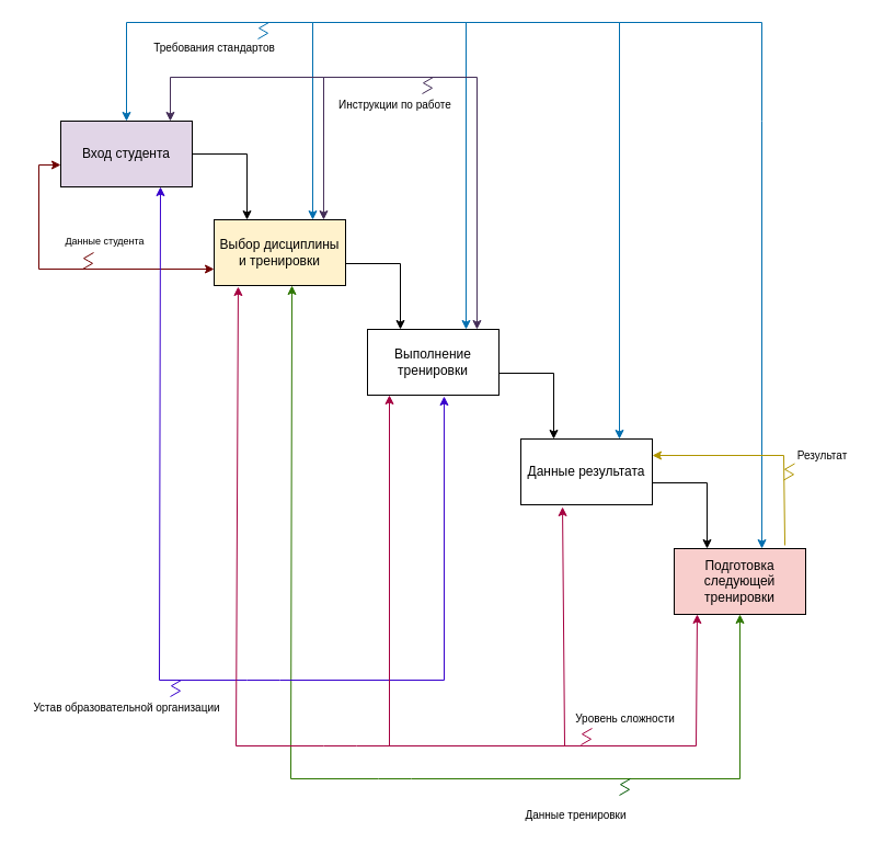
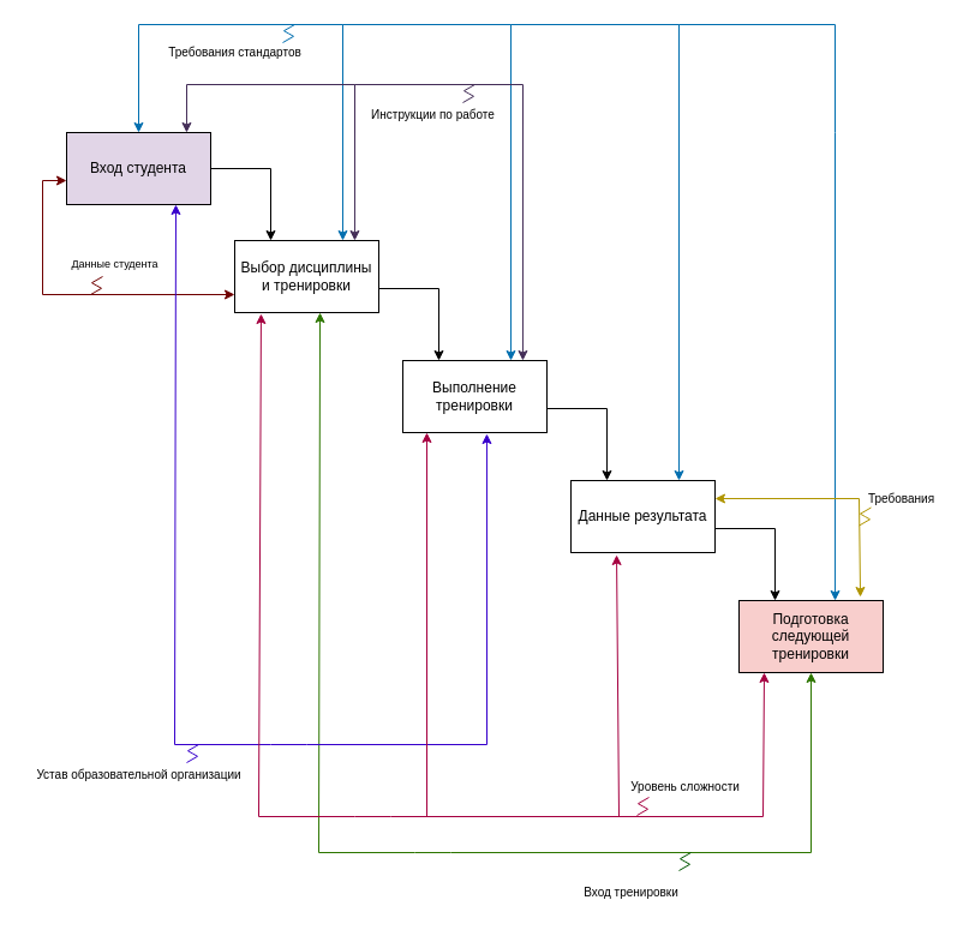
  <mxCell id="0" />
  <mxCell id="1" parent="0" />
  <mxCell id="2" value="Вход студента" style="rounded=0;whiteSpace=wrap;html=1;fillColor=#e1d5e7;" vertex="1" parent="1"><mxGeometry x="55" y="110" width="120" height="60" as="geometry" /></mxCell>
- <mxCell id="3" value="Выбор дисциплины и тренировки" style="rounded=0;whiteSpace=wrap;html=1;fillColor=#fff2cc;" vertex="1" parent="1"><mxGeometry x="195" y="200" width="120" height="60" as="geometry" /></mxCell>
+ <mxCell id="3" value="Выбор дисциплины и тренировки" style="rounded=0;whiteSpace=wrap;html=1;" vertex="1" parent="1"><mxGeometry x="195" y="200" width="120" height="60" as="geometry" /></mxCell>
  <mxCell id="4" value="Выполнение тренировки" style="rounded=0;whiteSpace=wrap;html=1;" vertex="1" parent="1"><mxGeometry x="335" y="300" width="120" height="60" as="geometry" /></mxCell>
  <mxCell id="5" value="Данные результата" style="rounded=0;whiteSpace=wrap;html=1;" vertex="1" parent="1"><mxGeometry x="475" y="400" width="120" height="60" as="geometry" /></mxCell>
  <mxCell id="6" value="Подготовка следующей тренировки" style="rounded=0;whiteSpace=wrap;html=1;fillColor=#f8cecc;" vertex="1" parent="1"><mxGeometry x="615" y="500" width="120" height="60" as="geometry" /></mxCell>
  <mxCell id="7" value="" style="endArrow=classic;startArrow=classic;html=1;rounded=0;entryX=0;entryY=0.5;entryDx=0;entryDy=0;exitX=0;exitY=0.75;exitDx=0;exitDy=0;fillColor=#a20025;strokeColor=#6F0000;" edge="1" parent="1" source="3"><mxGeometry width="50" height="50" relative="1" as="geometry"><mxPoint x="345" y="300" as="sourcePoint" /><mxPoint x="55" y="150" as="targetPoint" /><Array as="points"><mxPoint x="35" y="245" /><mxPoint x="35" y="150" /></Array></mxGeometry></mxCell>
  <mxCell id="8" value="" style="edgeStyle=isometricEdgeStyle;endArrow=none;html=1;rounded=0;fillColor=#a20025;strokeColor=#6F0000;" edge="1" parent="1"><mxGeometry width="50" height="100" relative="1" as="geometry"><mxPoint x="85" y="230" as="sourcePoint" /><mxPoint x="75" y="245" as="targetPoint" /></mxGeometry></mxCell>
  <mxCell id="9" value="Данные студента" style="text;html=1;align=center;verticalAlign=middle;resizable=0;points=[];autosize=1;strokeColor=none;fillColor=none;fontSize=9;" vertex="1" parent="1"><mxGeometry x="45" y="210" width="100" height="20" as="geometry" /></mxCell>
  <mxCell id="10" value="" style="endArrow=classic;startArrow=classic;html=1;rounded=0;entryX=0.5;entryY=0;entryDx=0;entryDy=0;exitX=0.75;exitY=0;exitDx=0;exitDy=0;fillColor=#1ba1e2;strokeColor=#006EAF;" edge="1" parent="1" source="3" target="2"><mxGeometry width="50" height="50" relative="1" as="geometry"><mxPoint x="555" y="20" as="sourcePoint" /><mxPoint x="265" y="60" as="targetPoint" /><Array as="points"><mxPoint x="285" y="20" /><mxPoint x="115" y="20" /></Array></mxGeometry></mxCell>
  <mxCell id="11" value="Требования стандартов" style="text;html=1;align=center;verticalAlign=middle;resizable=0;points=[];autosize=1;strokeColor=none;fillColor=none;fontSize=10;" vertex="1" parent="1"><mxGeometry x="125" y="28" width="140" height="30" as="geometry" /></mxCell>
  <mxCell id="12" value="" style="edgeStyle=isometricEdgeStyle;endArrow=none;html=1;rounded=0;fillColor=#1ba1e2;strokeColor=#006EAF;" edge="1" parent="1"><mxGeometry width="50" height="100" relative="1" as="geometry"><mxPoint x="245" y="20" as="sourcePoint" /><mxPoint x="235" y="35" as="targetPoint" /></mxGeometry></mxCell>
  <mxCell id="13" value="" style="endArrow=none;startArrow=classic;html=1;rounded=0;entryX=0.5;entryY=0;entryDx=0;entryDy=0;exitX=0.75;exitY=0;exitDx=0;exitDy=0;fillColor=#1ba1e2;strokeColor=#006EAF;startFill=1;endFill=0;" edge="1" parent="1" source="4"><mxGeometry width="50" height="50" relative="1" as="geometry"><mxPoint x="455" y="200" as="sourcePoint" /><mxPoint x="285" y="110" as="targetPoint" /><Array as="points"><mxPoint x="425" y="20" /><mxPoint x="285" y="20" /></Array></mxGeometry></mxCell>
  <mxCell id="14" value="" style="endArrow=none;startArrow=classic;html=1;rounded=0;entryX=0.5;entryY=0;entryDx=0;entryDy=0;fillColor=#1ba1e2;strokeColor=#006EAF;endFill=0;exitX=0.75;exitY=0;exitDx=0;exitDy=0;" edge="1" parent="1" source="5"><mxGeometry width="50" height="50" relative="1" as="geometry"><mxPoint x="595" y="110" as="sourcePoint" /><mxPoint x="425" y="110" as="targetPoint" /><Array as="points"><mxPoint x="565" y="60" /><mxPoint x="565" y="20" /><mxPoint x="425" y="20" /></Array></mxGeometry></mxCell>
  <mxCell id="15" value="" style="endArrow=none;startArrow=classic;html=1;rounded=0;entryX=0.5;entryY=0;entryDx=0;entryDy=0;exitX=0.667;exitY=0;exitDx=0;exitDy=0;fillColor=#1ba1e2;strokeColor=#006EAF;endFill=0;exitPerimeter=0;" edge="1" parent="1" source="6"><mxGeometry width="50" height="50" relative="1" as="geometry"><mxPoint x="735" y="200" as="sourcePoint" /><mxPoint x="565" y="110" as="targetPoint" /><Array as="points"><mxPoint x="695" y="110" /><mxPoint x="695" y="20" /><mxPoint x="565" y="20" /></Array></mxGeometry></mxCell>
  <mxCell id="16" value="" style="endArrow=classic;startArrow=classic;html=1;rounded=0;exitX=0.5;exitY=1;exitDx=0;exitDy=0;fillColor=#60a917;strokeColor=#2D7600;entryX=0.592;entryY=1;entryDx=0;entryDy=0;entryPerimeter=0;" edge="1" parent="1" source="6" target="3"><mxGeometry width="50" height="50" relative="1" as="geometry"><mxPoint x="405" y="550" as="sourcePoint" /><mxPoint x="265" y="450" as="targetPoint" /><Array as="points"><mxPoint x="675" y="710" /><mxPoint x="375" y="710" /><mxPoint x="345" y="710" /><mxPoint x="265" y="710" /></Array></mxGeometry></mxCell>
  <mxCell id="17" value="" style="edgeStyle=isometricEdgeStyle;endArrow=none;html=1;rounded=0;fillColor=#008a00;strokeColor=#005700;" edge="1" parent="1"><mxGeometry width="50" height="100" relative="1" as="geometry"><mxPoint x="575" y="710" as="sourcePoint" /><mxPoint x="565" y="725" as="targetPoint" /></mxGeometry></mxCell>
- <mxCell id="18" value="Данные тренировки" style="text;html=1;align=center;verticalAlign=middle;resizable=0;points=[];autosize=1;strokeColor=none;fillColor=none;fontSize=10;" vertex="1" parent="1"><mxGeometry x="465" y="728" width="120" height="30" as="geometry" /></mxCell>
+ <mxCell id="18" value="Вход тренировки" style="text;html=1;align=center;verticalAlign=middle;resizable=0;points=[];autosize=1;strokeColor=none;fillColor=none;fontSize=10;" vertex="1" parent="1"><mxGeometry x="465" y="728" width="120" height="30" as="geometry" /></mxCell>
  <mxCell id="19" value="" style="endArrow=classic;startArrow=classic;html=1;rounded=0;fillColor=#6a00ff;strokeColor=#3700CC;entryX=0.592;entryY=1;entryDx=0;entryDy=0;entryPerimeter=0;exitX=0.583;exitY=1.017;exitDx=0;exitDy=0;exitPerimeter=0;" edge="1" parent="1" source="4"><mxGeometry width="50" height="50" relative="1" as="geometry"><mxPoint x="555" y="460" as="sourcePoint" /><mxPoint x="146" y="170" as="targetPoint" /><Array as="points"><mxPoint x="405" y="620" /><mxPoint x="255" y="620" /><mxPoint x="225" y="620" /><mxPoint x="145" y="620" /></Array></mxGeometry></mxCell>
- <mxCell id="20" value="" style="endArrow=none;html=1;rounded=0;exitX=1;exitY=0.25;exitDx=0;exitDy=0;entryX=0.842;entryY=-0.05;entryDx=0;entryDy=0;entryPerimeter=0;startArrow=classic;startFill=1;fillColor=#e3c800;strokeColor=#B09500;" edge="1" parent="1" source="5" target="6"><mxGeometry width="50" height="50" relative="1" as="geometry"><mxPoint x="755" y="570" as="sourcePoint" /><mxPoint x="805" y="515" as="targetPoint" /><Array as="points"><mxPoint x="715" y="415" /></Array></mxGeometry></mxCell>
+ <mxCell id="20" value="" style="endArrow=classic;html=1;rounded=0;exitX=1;exitY=0.25;exitDx=0;exitDy=0;entryX=0.842;entryY=-0.05;entryDx=0;entryDy=0;entryPerimeter=0;startArrow=classic;startFill=1;fillColor=#e3c800;strokeColor=#B09500;" edge="1" parent="1" source="5" target="6"><mxGeometry width="50" height="50" relative="1" as="geometry"><mxPoint x="755" y="570" as="sourcePoint" /><mxPoint x="805" y="515" as="targetPoint" /><Array as="points"><mxPoint x="715" y="415" /></Array></mxGeometry></mxCell>
  <mxCell id="21" value="" style="edgeStyle=isometricEdgeStyle;endArrow=none;html=1;rounded=0;fillColor=#e3c800;strokeColor=#B09500;" edge="1" parent="1"><mxGeometry width="50" height="100" relative="1" as="geometry"><mxPoint x="725" y="422.5" as="sourcePoint" /><mxPoint x="715" y="437.5" as="targetPoint" /></mxGeometry></mxCell>
- <mxCell id="22" value="Результат" style="text;html=1;align=center;verticalAlign=middle;resizable=0;points=[];autosize=1;strokeColor=none;fillColor=none;fontSize=10;" vertex="1" parent="1"><mxGeometry x="715" y="400" width="70" height="30" as="geometry" /></mxCell>
+ <mxCell id="22" value="Требования" style="text;html=1;align=center;verticalAlign=middle;resizable=0;points=[];autosize=1;strokeColor=none;fillColor=none;fontSize=10;" vertex="1" parent="1"><mxGeometry x="715" y="400" width="70" height="30" as="geometry" /></mxCell>
  <mxCell id="23" value="Инструкции по работе" style="text;html=1;align=center;verticalAlign=middle;resizable=0;points=[];autosize=1;strokeColor=none;fillColor=none;rotation=0;fontSize=10;" vertex="1" parent="1"><mxGeometry x="295" y="80" width="130" height="30" as="geometry" /></mxCell>
  <mxCell id="24" value="" style="endArrow=classic;startArrow=classic;html=1;rounded=0;entryX=0.833;entryY=0;entryDx=0;entryDy=0;exitX=0.833;exitY=0;exitDx=0;exitDy=0;fillColor=#76608a;strokeColor=#432D57;entryPerimeter=0;exitPerimeter=0;" edge="1" parent="1" source="3" target="2"><mxGeometry width="50" height="50" relative="1" as="geometry"><mxPoint x="415" y="250" as="sourcePoint" /><mxPoint x="245" y="160" as="targetPoint" /><Array as="points"><mxPoint x="295" y="70" /><mxPoint x="155" y="70" /></Array></mxGeometry></mxCell>
  <mxCell id="25" value="" style="endArrow=none;startArrow=classic;html=1;rounded=0;entryX=0.833;entryY=0;entryDx=0;entryDy=0;exitX=0.833;exitY=0;exitDx=0;exitDy=0;fillColor=#76608a;strokeColor=#432D57;entryPerimeter=0;exitPerimeter=0;startFill=1;endFill=0;" edge="1" parent="1" source="4"><mxGeometry width="50" height="50" relative="1" as="geometry"><mxPoint x="435" y="200" as="sourcePoint" /><mxPoint x="295" y="110" as="targetPoint" /><Array as="points"><mxPoint x="435" y="70" /><mxPoint x="295" y="70" /></Array></mxGeometry></mxCell>
  <mxCell id="26" value="" style="edgeStyle=isometricEdgeStyle;endArrow=none;html=1;rounded=0;fillColor=#76608a;strokeColor=#432D57;" edge="1" parent="1"><mxGeometry width="50" height="100" relative="1" as="geometry"><mxPoint x="395" y="70" as="sourcePoint" /><mxPoint x="385" y="85" as="targetPoint" /></mxGeometry></mxCell>
  <mxCell id="27" value="Устав образовательной организации" style="text;html=1;align=center;verticalAlign=middle;resizable=0;points=[];autosize=1;strokeColor=none;fillColor=none;rotation=0;fontSize=10;" vertex="1" parent="1"><mxGeometry x="20" y="630" width="190" height="30" as="geometry" /></mxCell>
  <mxCell id="28" value="" style="edgeStyle=isometricEdgeStyle;endArrow=none;html=1;rounded=0;fillColor=#6a00ff;strokeColor=#3700CC;" edge="1" parent="1"><mxGeometry width="50" height="100" relative="1" as="geometry"><mxPoint x="165" y="620" as="sourcePoint" /><mxPoint x="155" y="635" as="targetPoint" /></mxGeometry></mxCell>
  <mxCell id="29" value="" style="endArrow=classic;html=1;rounded=0;entryX=0.25;entryY=0;entryDx=0;entryDy=0;" edge="1" parent="1" target="3"><mxGeometry width="50" height="50" relative="1" as="geometry"><mxPoint x="175" y="140" as="sourcePoint" /><mxPoint x="235" y="140" as="targetPoint" /><Array as="points"><mxPoint x="225" y="140" /></Array></mxGeometry></mxCell>
  <mxCell id="30" value="" style="endArrow=classic;html=1;rounded=0;entryX=0.25;entryY=0;entryDx=0;entryDy=0;" edge="1" parent="1"><mxGeometry width="50" height="50" relative="1" as="geometry"><mxPoint x="315" y="240" as="sourcePoint" /><mxPoint x="365" y="300" as="targetPoint" /><Array as="points"><mxPoint x="365" y="240" /></Array></mxGeometry></mxCell>
  <mxCell id="31" value="" style="endArrow=classic;html=1;rounded=0;entryX=0.25;entryY=0;entryDx=0;entryDy=0;" edge="1" parent="1"><mxGeometry width="50" height="50" relative="1" as="geometry"><mxPoint x="455" y="340" as="sourcePoint" /><mxPoint x="505" y="400" as="targetPoint" /><Array as="points"><mxPoint x="505" y="340" /></Array></mxGeometry></mxCell>
  <mxCell id="32" value="" style="endArrow=classic;html=1;rounded=0;entryX=0.25;entryY=0;entryDx=0;entryDy=0;" edge="1" parent="1"><mxGeometry width="50" height="50" relative="1" as="geometry"><mxPoint x="595" y="440" as="sourcePoint" /><mxPoint x="645" y="500" as="targetPoint" /><Array as="points"><mxPoint x="645" y="440" /></Array></mxGeometry></mxCell>
  <mxCell id="33" value="" style="endArrow=classic;startArrow=classic;html=1;rounded=0;fillColor=#d80073;strokeColor=#A50040;exitX=0.175;exitY=1;exitDx=0;exitDy=0;exitPerimeter=0;entryX=0.183;entryY=1.017;entryDx=0;entryDy=0;entryPerimeter=0;" edge="1" parent="1" source="6" target="3"><mxGeometry width="50" height="50" relative="1" as="geometry"><mxPoint x="475" y="421" as="sourcePoint" /><mxPoint x="216" y="270" as="targetPoint" /><Array as="points"><mxPoint x="635" y="680" /><mxPoint x="325" y="680" /><mxPoint x="295" y="680" /><mxPoint x="215" y="680" /></Array></mxGeometry></mxCell>
  <mxCell id="34" value="" style="endArrow=classic;startArrow=classic;html=1;rounded=0;fillColor=#d80073;strokeColor=#A50040;exitX=0.317;exitY=1.033;exitDx=0;exitDy=0;exitPerimeter=0;" edge="1" parent="1" source="5"><mxGeometry width="50" height="50" relative="1" as="geometry"><mxPoint x="776" y="489" as="sourcePoint" /><mxPoint x="355" y="360" as="targetPoint" /><Array as="points"><mxPoint x="515" y="680" /><mxPoint x="475" y="680" /><mxPoint x="435" y="680" /><mxPoint x="355" y="680" /></Array></mxGeometry></mxCell>
  <mxCell id="35" value="Уровень сложности" style="text;html=1;align=center;verticalAlign=middle;resizable=0;points=[];autosize=1;strokeColor=none;fillColor=none;rotation=0;fontSize=10;" vertex="1" parent="1"><mxGeometry x="515" y="640" width="110" height="30" as="geometry" /></mxCell>
  <mxCell id="36" value="" style="edgeStyle=isometricEdgeStyle;endArrow=none;html=1;rounded=0;fillColor=#d80073;strokeColor=#A50040;" edge="1" parent="1"><mxGeometry width="50" height="100" relative="1" as="geometry"><mxPoint x="540" y="664" as="sourcePoint" /><mxPoint x="530" y="679" as="targetPoint" /></mxGeometry></mxCell>
